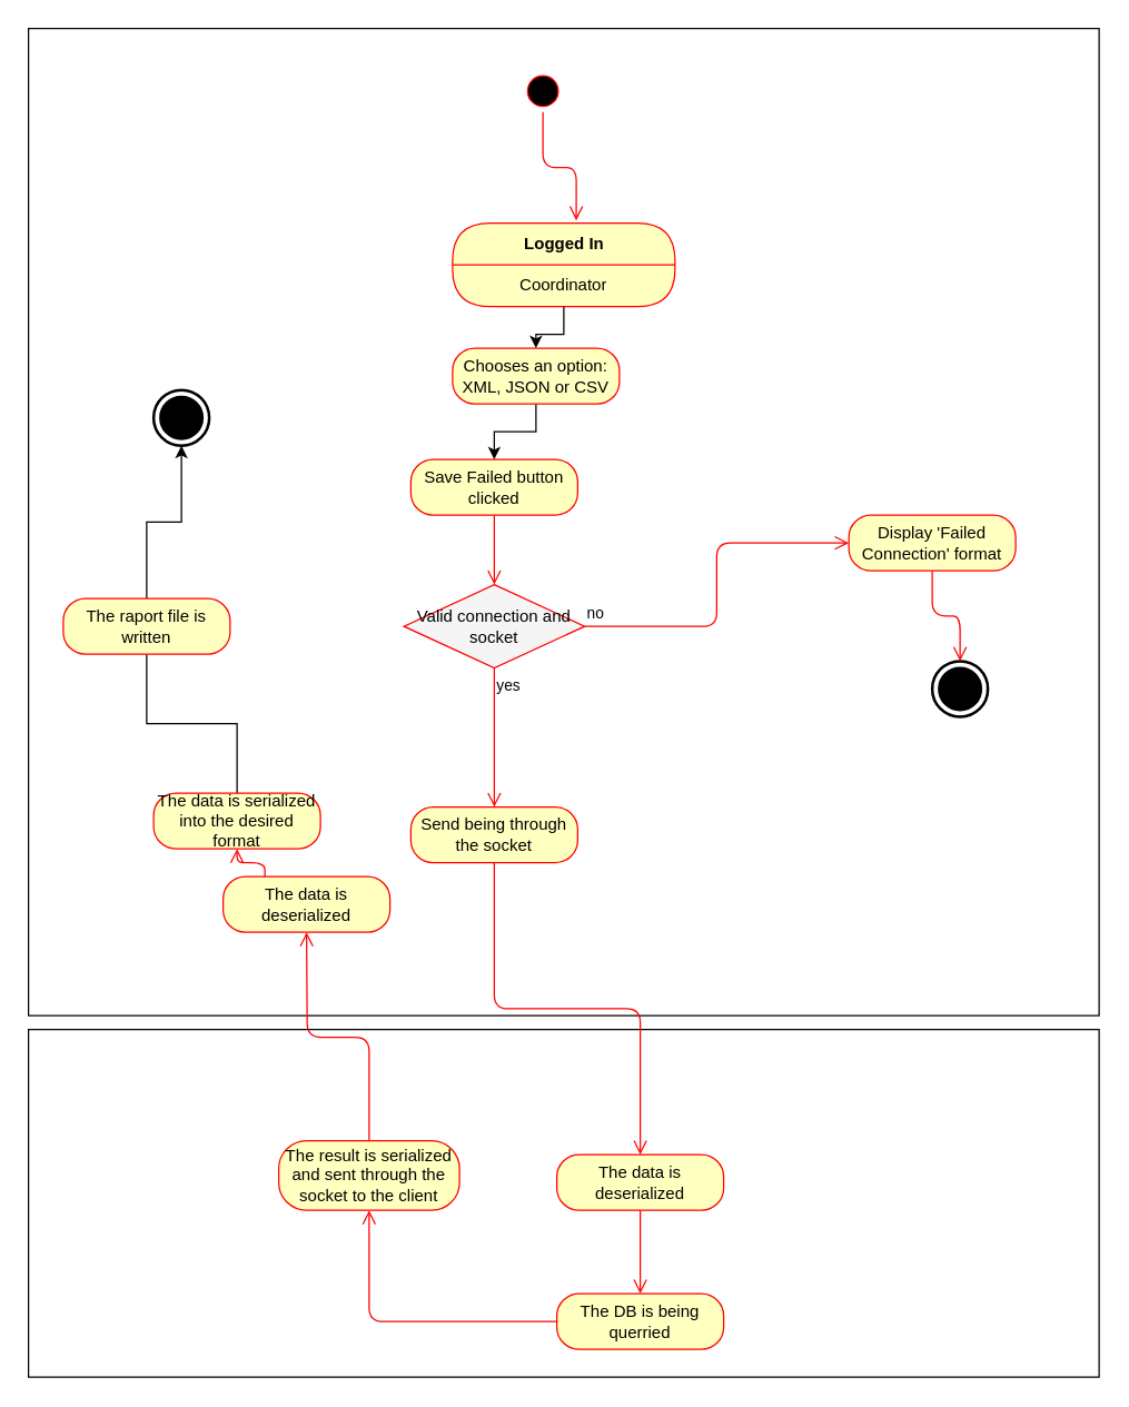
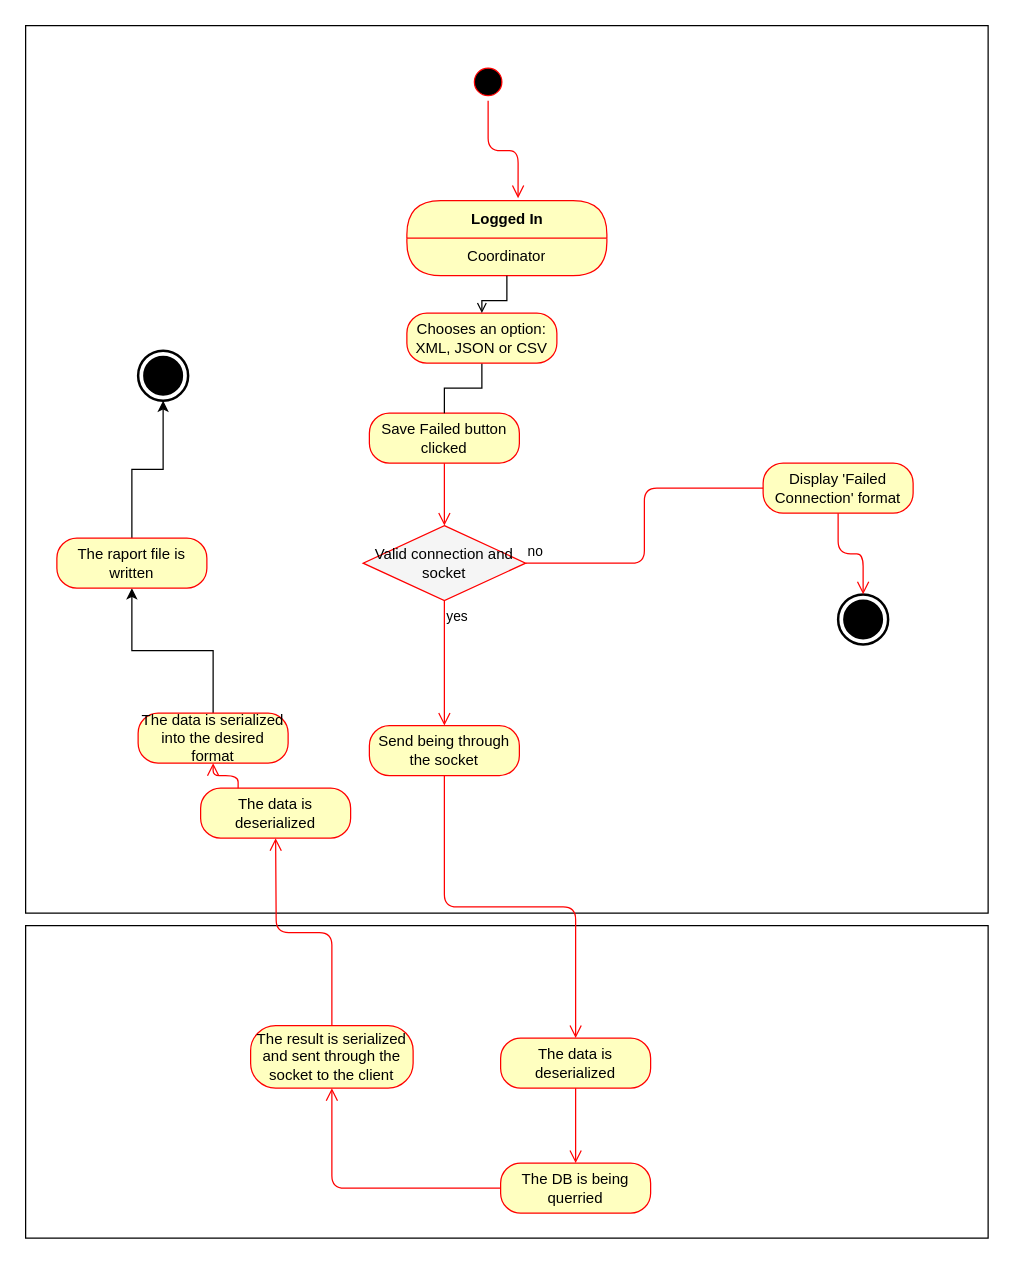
  <mxCell id="0" />
  <mxCell id="1" parent="0" />
  <mxCell id="2" value="" style="html=1;dashed=0;whitespace=wrap;" vertex="1" parent="1"><mxGeometry x="20" y="20" width="770" height="710" as="geometry" /></mxCell>
  <mxCell id="3" value="Save Failed button clicked" style="rounded=1;whiteSpace=wrap;html=1;arcSize=40;fontColor=#000000;fillColor=#ffffc0;strokeColor=#ff0000;" vertex="1" parent="1"><mxGeometry x="295" y="330" width="120" height="40" as="geometry" /></mxCell>
  <mxCell id="4" value="" style="edgeStyle=orthogonalEdgeStyle;html=1;verticalAlign=bottom;endArrow=open;endSize=8;strokeColor=#ff0000;" edge="1" parent="1" source="3"><mxGeometry relative="1" as="geometry"><mxPoint x="355" y="420" as="targetPoint" /></mxGeometry></mxCell>
  <mxCell id="5" value="" style="ellipse;html=1;shape=startState;fillColor=#000000;strokeColor=#ff0000;" vertex="1" parent="1"><mxGeometry x="375" y="50" width="30" height="30" as="geometry" /></mxCell>
  <mxCell id="6" value="" style="edgeStyle=orthogonalEdgeStyle;html=1;verticalAlign=bottom;endArrow=open;endSize=8;strokeColor=#ff0000;entryX=0.556;entryY=-0.033;entryDx=0;entryDy=0;entryPerimeter=0;" edge="1" parent="1" source="5" target="20"><mxGeometry relative="1" as="geometry"><mxPoint x="65" y="200" as="targetPoint" /></mxGeometry></mxCell>
  <mxCell id="7" value="" style="html=1;dashed=0;whitespace=wrap;" vertex="1" parent="1"><mxGeometry x="20" y="740" width="770" height="250" as="geometry" /></mxCell>
  <mxCell id="8" value="The data is deserialized" style="rounded=1;whiteSpace=wrap;html=1;arcSize=40;fontColor=#000000;fillColor=#ffffc0;strokeColor=#ff0000;" vertex="1" parent="1"><mxGeometry x="400" y="830" width="120" height="40" as="geometry" /></mxCell>
  <mxCell id="9" value="The DB is being querried" style="rounded=1;whiteSpace=wrap;html=1;arcSize=40;fontColor=#000000;fillColor=#ffffc0;strokeColor=#ff0000;" vertex="1" parent="1"><mxGeometry x="400" y="930" width="120" height="40" as="geometry" /></mxCell>
  <mxCell id="10" value="The result is serialized and sent through the socket to the client" style="rounded=1;whiteSpace=wrap;html=1;arcSize=40;fontColor=#000000;fillColor=#ffffc0;strokeColor=#ff0000;" vertex="1" parent="1"><mxGeometry x="200" y="820" width="130" height="50" as="geometry" /></mxCell>
  <mxCell id="11" value="" style="edgeStyle=orthogonalEdgeStyle;html=1;verticalAlign=bottom;endArrow=open;endSize=8;strokeColor=#ff0000;exitX=0.5;exitY=1;exitDx=0;exitDy=0;entryX=0.5;entryY=0;entryDx=0;entryDy=0;" edge="1" parent="1" source="8" target="9"><mxGeometry relative="1" as="geometry"><mxPoint x="470" y="840" as="targetPoint" /><mxPoint x="410" y="720" as="sourcePoint" /></mxGeometry></mxCell>
  <mxCell id="12" value="" style="edgeStyle=orthogonalEdgeStyle;html=1;verticalAlign=bottom;endArrow=open;endSize=8;strokeColor=#ff0000;exitX=0;exitY=0.5;exitDx=0;exitDy=0;entryX=0.5;entryY=1;entryDx=0;entryDy=0;" edge="1" parent="1" source="9" target="10"><mxGeometry relative="1" as="geometry"><mxPoint x="470" y="940" as="targetPoint" /><mxPoint x="470" y="880" as="sourcePoint" /></mxGeometry></mxCell>
  <mxCell id="13" value="" style="edgeStyle=orthogonalEdgeStyle;html=1;verticalAlign=bottom;endArrow=open;endSize=8;strokeColor=#ff0000;exitX=0.5;exitY=0;exitDx=0;exitDy=0;" edge="1" parent="1" source="10"><mxGeometry relative="1" as="geometry"><mxPoint x="220" y="670" as="targetPoint" /><mxPoint x="410" y="960" as="sourcePoint" /></mxGeometry></mxCell>
  <mxCell id="14" value="The data is deserialized" style="rounded=1;whiteSpace=wrap;html=1;arcSize=40;fontColor=#000000;fillColor=#ffffc0;strokeColor=#ff0000;" vertex="1" parent="1"><mxGeometry x="160" y="630" width="120" height="40" as="geometry" /></mxCell>
- <mxCell id="15" style="edgeStyle=orthogonalEdgeStyle;rounded=0;orthogonalLoop=1;jettySize=auto;html=1;exitX=0.5;exitY=0;exitDx=0;exitDy=0;endArrow=none;" edge="1" parent="1" source="16" target="33"><mxGeometry relative="1" as="geometry" /></mxCell>
+ <mxCell id="15" style="edgeStyle=orthogonalEdgeStyle;rounded=0;orthogonalLoop=1;jettySize=auto;html=1;exitX=0.5;exitY=0;exitDx=0;exitDy=0;" edge="1" parent="1" source="16" target="33"><mxGeometry relative="1" as="geometry" /></mxCell>
  <mxCell id="16" value="The data is serialized into the desired format" style="rounded=1;whiteSpace=wrap;html=1;arcSize=40;fontColor=#000000;fillColor=#ffffc0;strokeColor=#ff0000;" vertex="1" parent="1"><mxGeometry x="110" y="570" width="120" height="40" as="geometry" /></mxCell>
  <mxCell id="17" value="" style="edgeStyle=orthogonalEdgeStyle;html=1;verticalAlign=bottom;endArrow=open;endSize=8;strokeColor=#ff0000;exitX=0.25;exitY=0;exitDx=0;exitDy=0;entryX=0.5;entryY=1;entryDx=0;entryDy=0;" edge="1" parent="1" source="14" target="16"><mxGeometry relative="1" as="geometry"><mxPoint x="230" y="680" as="targetPoint" /><mxPoint x="275" y="830" as="sourcePoint" /></mxGeometry></mxCell>
  <mxCell id="18" value="Valid connection and socket" style="rhombus;whiteSpace=wrap;html=1;fillColor=#f5f5f5;strokeColor=#ff0000;" vertex="1" parent="1"><mxGeometry x="290" y="420" width="130" height="60" as="geometry" /></mxCell>
- <mxCell id="19" value="no" style="edgeStyle=orthogonalEdgeStyle;html=1;align=left;verticalAlign=bottom;endArrow=open;endSize=8;strokeColor=#ff0000;entryX=0;entryY=0.5;entryDx=0;entryDy=0;" edge="1" parent="1" source="18" target="25"><mxGeometry x="-1" relative="1" as="geometry"><mxPoint x="600" y="390" as="targetPoint" /></mxGeometry></mxCell>
+ <mxCell id="19" value="no" style="edgeStyle=orthogonalEdgeStyle;html=1;align=left;verticalAlign=bottom;endArrow=none;endSize=8;strokeColor=#ff0000;entryX=0;entryY=0.5;entryDx=0;entryDy=0;" edge="1" parent="1" source="18" target="25"><mxGeometry x="-1" relative="1" as="geometry"><mxPoint x="600" y="390" as="targetPoint" /></mxGeometry></mxCell>
  <mxCell id="20" value="Logged In" style="swimlane;html=1;fontStyle=1;align=center;verticalAlign=middle;childLayout=stackLayout;horizontal=1;startSize=30;horizontalStack=0;resizeParent=0;resizeLast=1;container=0;fontColor=#000000;collapsible=0;rounded=1;arcSize=30;strokeColor=#ff0000;fillColor=#ffffc0;swimlaneFillColor=#ffffc0;dropTarget=0;" vertex="1" parent="1"><mxGeometry x="325" y="160" width="160" height="60" as="geometry" /></mxCell>
  <mxCell id="21" value="Coordinator" style="text;html=1;strokeColor=none;fillColor=none;align=center;verticalAlign=middle;spacingLeft=4;spacingRight=4;whiteSpace=wrap;overflow=hidden;rotatable=0;fontColor=#000000;" vertex="1" parent="20"><mxGeometry y="30" width="160" height="30" as="geometry" /></mxCell>
  <mxCell id="22" value="yes" style="edgeStyle=orthogonalEdgeStyle;html=1;align=left;verticalAlign=top;endArrow=open;endSize=8;strokeColor=#ff0000;exitX=0.5;exitY=1;exitDx=0;exitDy=0;" edge="1" parent="1" source="18"><mxGeometry x="-1" relative="1" as="geometry"><mxPoint x="355" y="580" as="targetPoint" /><mxPoint x="530" y="360" as="sourcePoint" /></mxGeometry></mxCell>
  <mxCell id="23" value="" style="html=1;shape=mxgraph.sysml.actFinal;strokeWidth=2;verticalLabelPosition=bottom;verticalAlignment=top;" vertex="1" parent="1"><mxGeometry x="110" y="280" width="40" height="40" as="geometry" /></mxCell>
  <mxCell id="24" value="" style="html=1;shape=mxgraph.sysml.actFinal;strokeWidth=2;verticalLabelPosition=bottom;verticalAlignment=top;" vertex="1" parent="1"><mxGeometry x="670" y="475" width="40" height="40" as="geometry" /></mxCell>
  <mxCell id="25" value="Display 'Failed Connection' format" style="rounded=1;whiteSpace=wrap;html=1;arcSize=40;fontColor=#000000;fillColor=#ffffc0;strokeColor=#ff0000;" vertex="1" parent="1"><mxGeometry x="610" y="370" width="120" height="40" as="geometry" /></mxCell>
  <mxCell id="26" value="" style="edgeStyle=orthogonalEdgeStyle;html=1;verticalAlign=bottom;endArrow=open;endSize=8;strokeColor=#ff0000;entryX=0.5;entryY=0;entryDx=0;entryDy=0;entryPerimeter=0;" edge="1" parent="1" source="25" target="24"><mxGeometry relative="1" as="geometry"><mxPoint x="740" y="485" as="targetPoint" /></mxGeometry></mxCell>
  <mxCell id="27" value="Send being through the socket" style="rounded=1;whiteSpace=wrap;html=1;arcSize=40;fontColor=#000000;fillColor=#ffffc0;strokeColor=#ff0000;" vertex="1" parent="1"><mxGeometry x="295" y="580" width="120" height="40" as="geometry" /></mxCell>
  <mxCell id="28" value="" style="edgeStyle=orthogonalEdgeStyle;html=1;verticalAlign=bottom;endArrow=open;endSize=8;strokeColor=#ff0000;exitX=0.5;exitY=1;exitDx=0;exitDy=0;" edge="1" parent="1" source="27" target="8"><mxGeometry relative="1" as="geometry"><mxPoint x="470" y="940" as="targetPoint" /><mxPoint x="470" y="880" as="sourcePoint" /></mxGeometry></mxCell>
- <mxCell id="29" style="edgeStyle=orthogonalEdgeStyle;rounded=0;orthogonalLoop=1;jettySize=auto;html=1;exitX=0.5;exitY=1;exitDx=0;exitDy=0;entryX=0.5;entryY=0;entryDx=0;entryDy=0;" edge="1" parent="1" source="30" target="3"><mxGeometry relative="1" as="geometry" /></mxCell>
+ <mxCell id="29" style="edgeStyle=orthogonalEdgeStyle;rounded=0;orthogonalLoop=1;jettySize=auto;html=1;exitX=0.5;exitY=1;exitDx=0;exitDy=0;entryX=0.5;entryY=0;entryDx=0;entryDy=0;endArrow=none;" edge="1" parent="1" source="30" target="3"><mxGeometry relative="1" as="geometry" /></mxCell>
  <mxCell id="30" value="Chooses an option: XML, JSON or CSV" style="rounded=1;whiteSpace=wrap;html=1;arcSize=40;fontColor=#000000;fillColor=#ffffc0;strokeColor=#ff0000;" vertex="1" parent="1"><mxGeometry x="325" y="250" width="120" height="40" as="geometry" /></mxCell>
- <mxCell id="31" style="edgeStyle=orthogonalEdgeStyle;rounded=0;orthogonalLoop=1;jettySize=auto;html=1;exitX=0.5;exitY=1;exitDx=0;exitDy=0;" edge="1" parent="1" source="21" target="30"><mxGeometry relative="1" as="geometry" /></mxCell>
+ <mxCell id="31" style="edgeStyle=orthogonalEdgeStyle;rounded=0;orthogonalLoop=1;jettySize=auto;html=1;exitX=0.5;exitY=1;exitDx=0;exitDy=0;endArrow=open;" edge="1" parent="1" source="21" target="30"><mxGeometry relative="1" as="geometry" /></mxCell>
  <mxCell id="32" style="edgeStyle=orthogonalEdgeStyle;rounded=0;orthogonalLoop=1;jettySize=auto;html=1;exitX=0.5;exitY=0;exitDx=0;exitDy=0;entryX=0.5;entryY=1;entryDx=0;entryDy=0;entryPerimeter=0;" edge="1" parent="1" source="33" target="23"><mxGeometry relative="1" as="geometry" /></mxCell>
  <mxCell id="33" value="The raport file is written" style="rounded=1;whiteSpace=wrap;html=1;arcSize=40;fontColor=#000000;fillColor=#ffffc0;strokeColor=#ff0000;" vertex="1" parent="1"><mxGeometry x="45" y="430" width="120" height="40" as="geometry" /></mxCell>
